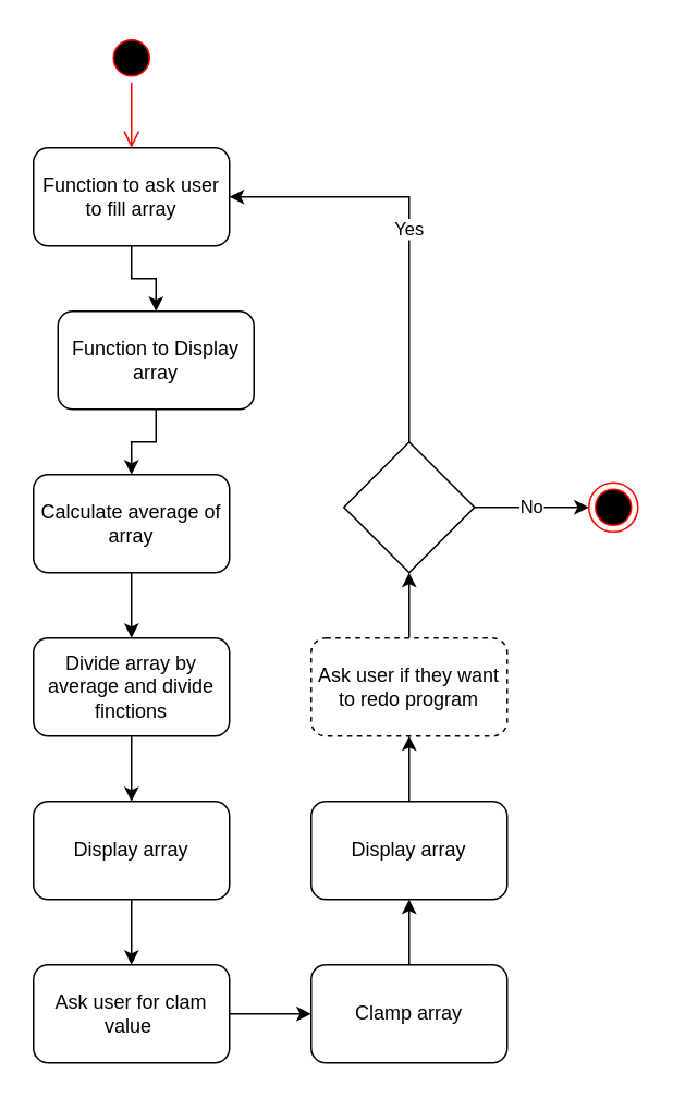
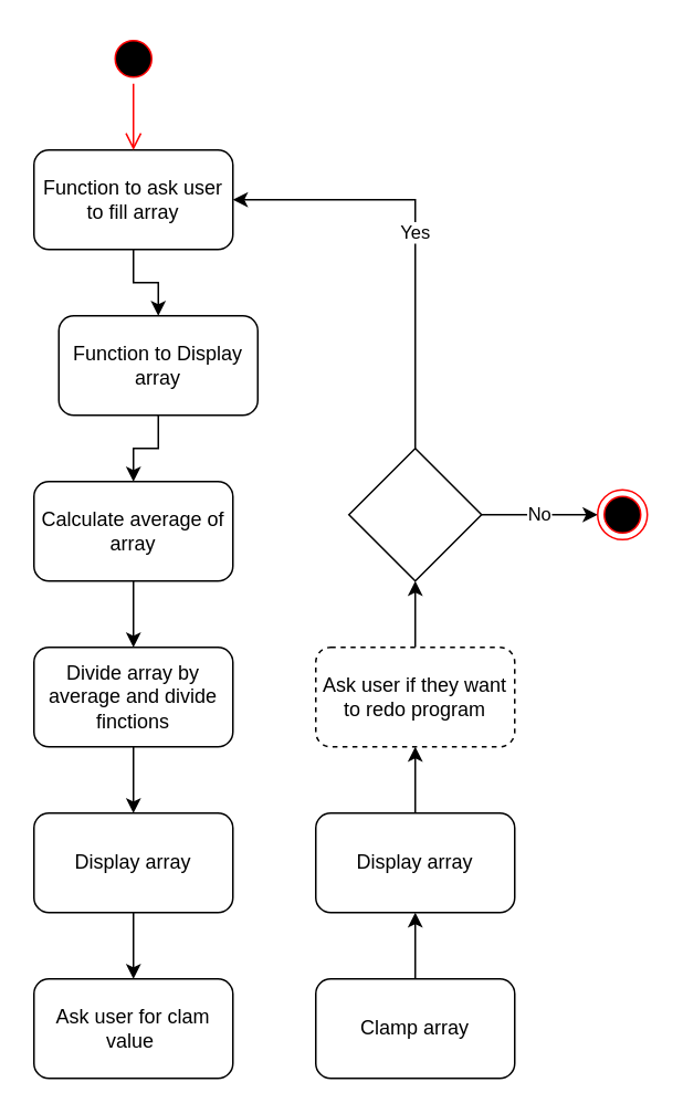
  <mxCell id="0" />
  <mxCell id="1" parent="0" />
  <mxCell id="2" style="edgeStyle=orthogonalEdgeStyle;rounded=0;orthogonalLoop=1;jettySize=auto;html=1;" edge="1" parent="1" source="3" target="5"><mxGeometry relative="1" as="geometry" /></mxCell>
  <mxCell id="3" value="Function to ask user to fill array" style="rounded=1;whiteSpace=wrap;html=1;" vertex="1" parent="1"><mxGeometry x="20" y="90" width="120" height="60" as="geometry" /></mxCell>
  <mxCell id="4" style="edgeStyle=orthogonalEdgeStyle;rounded=0;orthogonalLoop=1;jettySize=auto;html=1;" edge="1" parent="1" source="5" target="7"><mxGeometry relative="1" as="geometry" /></mxCell>
  <mxCell id="5" value="Function to Display array" style="rounded=1;whiteSpace=wrap;html=1;" vertex="1" parent="1"><mxGeometry x="35" y="190" width="120" height="60" as="geometry" /></mxCell>
  <mxCell id="6" style="edgeStyle=orthogonalEdgeStyle;rounded=0;orthogonalLoop=1;jettySize=auto;html=1;" edge="1" parent="1" source="7" target="9"><mxGeometry relative="1" as="geometry" /></mxCell>
  <mxCell id="7" value="Calculate average of array" style="rounded=1;whiteSpace=wrap;html=1;" vertex="1" parent="1"><mxGeometry x="20" y="290" width="120" height="60" as="geometry" /></mxCell>
  <mxCell id="8" style="edgeStyle=orthogonalEdgeStyle;rounded=0;orthogonalLoop=1;jettySize=auto;html=1;entryX=0.5;entryY=0;entryDx=0;entryDy=0;" edge="1" parent="1" source="9" target="11"><mxGeometry relative="1" as="geometry" /></mxCell>
  <mxCell id="9" value="Divide array by average and divide finctions" style="rounded=1;whiteSpace=wrap;html=1;" vertex="1" parent="1"><mxGeometry x="20" y="390" width="120" height="60" as="geometry" /></mxCell>
  <mxCell id="10" style="edgeStyle=orthogonalEdgeStyle;rounded=0;orthogonalLoop=1;jettySize=auto;html=1;entryX=0.5;entryY=0;entryDx=0;entryDy=0;" edge="1" parent="1" source="11" target="13"><mxGeometry relative="1" as="geometry" /></mxCell>
  <mxCell id="11" value="Display array" style="rounded=1;whiteSpace=wrap;html=1;" vertex="1" parent="1"><mxGeometry x="20" y="490" width="120" height="60" as="geometry" /></mxCell>
- <mxCell id="12" style="edgeStyle=orthogonalEdgeStyle;rounded=0;orthogonalLoop=1;jettySize=auto;html=1;" edge="1" parent="1" source="13" target="15"><mxGeometry relative="1" as="geometry" /></mxCell>
  <mxCell id="13" value="Ask user for clam value&amp;nbsp;" style="rounded=1;whiteSpace=wrap;html=1;" vertex="1" parent="1"><mxGeometry x="20" y="590" width="120" height="60" as="geometry" /></mxCell>
  <mxCell id="14" style="edgeStyle=orthogonalEdgeStyle;rounded=0;orthogonalLoop=1;jettySize=auto;html=1;" edge="1" parent="1" source="15" target="17"><mxGeometry relative="1" as="geometry" /></mxCell>
  <mxCell id="15" value="Clamp array" style="rounded=1;whiteSpace=wrap;html=1;" vertex="1" parent="1"><mxGeometry x="190" y="590" width="120" height="60" as="geometry" /></mxCell>
  <mxCell id="16" style="edgeStyle=orthogonalEdgeStyle;rounded=0;orthogonalLoop=1;jettySize=auto;html=1;" edge="1" parent="1" source="17" target="19"><mxGeometry relative="1" as="geometry" /></mxCell>
  <mxCell id="17" value="Display array" style="rounded=1;whiteSpace=wrap;html=1;" vertex="1" parent="1"><mxGeometry x="190" y="490" width="120" height="60" as="geometry" /></mxCell>
  <mxCell id="18" style="edgeStyle=orthogonalEdgeStyle;rounded=0;orthogonalLoop=1;jettySize=auto;html=1;" edge="1" parent="1" source="19" target="22"><mxGeometry relative="1" as="geometry" /></mxCell>
  <mxCell id="19" value="Ask user if they want to redo program" style="rounded=1;whiteSpace=wrap;html=1;dashed=1;" vertex="1" parent="1"><mxGeometry x="190" y="390" width="120" height="60" as="geometry" /></mxCell>
  <mxCell id="20" value="Yes" style="edgeStyle=orthogonalEdgeStyle;rounded=0;orthogonalLoop=1;jettySize=auto;html=1;entryX=1;entryY=0.5;entryDx=0;entryDy=0;" edge="1" parent="1" source="22" target="3"><mxGeometry relative="1" as="geometry"><Array as="points"><mxPoint x="250" y="120" /></Array></mxGeometry></mxCell>
  <mxCell id="21" value="No" style="edgeStyle=orthogonalEdgeStyle;rounded=0;orthogonalLoop=1;jettySize=auto;html=1;entryX=0;entryY=0.5;entryDx=0;entryDy=0;" edge="1" parent="1" source="22" target="23"><mxGeometry relative="1" as="geometry" /></mxCell>
  <mxCell id="22" value="" style="rhombus;whiteSpace=wrap;html=1;" vertex="1" parent="1"><mxGeometry x="210" y="270" width="80" height="80" as="geometry" /></mxCell>
  <mxCell id="23" value="" style="ellipse;html=1;shape=endState;fillColor=#000000;strokeColor=#ff0000;" vertex="1" parent="1"><mxGeometry x="360" y="295" width="30" height="30" as="geometry" /></mxCell>
  <mxCell id="24" value="" style="ellipse;html=1;shape=startState;fillColor=#000000;strokeColor=#ff0000;" vertex="1" parent="1"><mxGeometry x="65" y="20" width="30" height="30" as="geometry" /></mxCell>
  <mxCell id="25" value="" style="edgeStyle=orthogonalEdgeStyle;html=1;verticalAlign=bottom;endArrow=open;endSize=8;strokeColor=#ff0000;rounded=0;" edge="1" source="24" parent="1" target="3"><mxGeometry relative="1" as="geometry"><mxPoint x="80" y="110" as="targetPoint" /></mxGeometry></mxCell>
